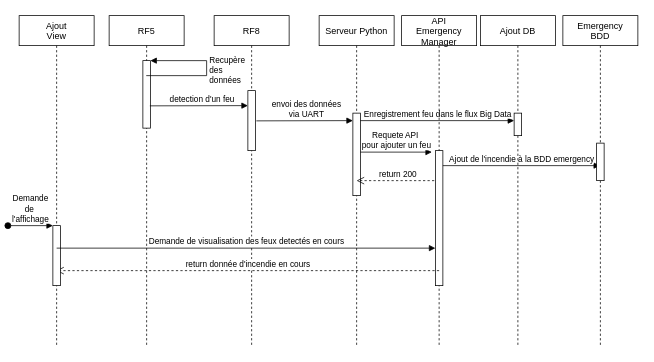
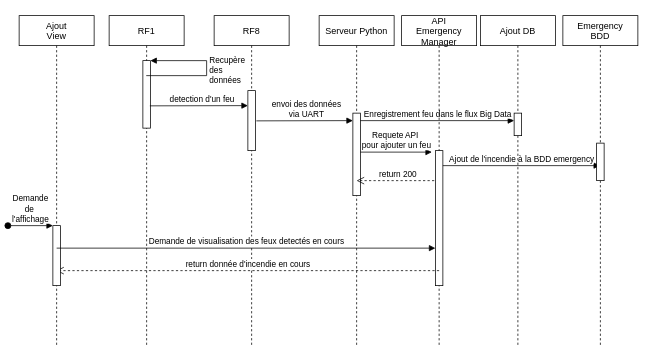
  <mxCell id="0" />
  <mxCell id="1" parent="0" />
- <mxCell id="2" value="RF5" style="shape=umlLifeline;perimeter=lifelinePerimeter;container=1;collapsible=0;recursiveResize=0;rounded=0;shadow=0;strokeWidth=1;" parent="1" vertex="1"><mxGeometry x="140" y="20" width="100" height="440" as="geometry" /></mxCell>
+ <mxCell id="2" value="RF1" style="shape=umlLifeline;perimeter=lifelinePerimeter;container=1;collapsible=0;recursiveResize=0;rounded=0;shadow=0;strokeWidth=1;" parent="1" vertex="1"><mxGeometry x="140" y="20" width="100" height="440" as="geometry" /></mxCell>
  <mxCell id="3" value="" style="html=1;points=[];perimeter=orthogonalPerimeter;" vertex="1" parent="2"><mxGeometry x="45" y="60" width="10" height="90" as="geometry" /></mxCell>
  <mxCell id="4" value="Recupère&lt;br&gt;des&amp;nbsp;&lt;br&gt;données" style="edgeStyle=orthogonalEdgeStyle;html=1;align=left;spacingLeft=2;endArrow=block;rounded=0;entryX=1;entryY=0;" edge="1" target="3" parent="2" source="2"><mxGeometry relative="1" as="geometry"><mxPoint x="100" y="80" as="sourcePoint" /><Array as="points"><mxPoint x="130" y="80" /><mxPoint x="130" y="60" /></Array></mxGeometry></mxCell>
  <mxCell id="5" value="RF8" style="shape=umlLifeline;perimeter=lifelinePerimeter;container=1;collapsible=0;recursiveResize=0;rounded=0;shadow=0;strokeWidth=1;" parent="1" vertex="1"><mxGeometry x="280" y="20" width="100" height="440" as="geometry" /></mxCell>
  <mxCell id="6" value="" style="points=[];perimeter=orthogonalPerimeter;rounded=0;shadow=0;strokeWidth=1;" parent="5" vertex="1"><mxGeometry x="45" y="100" width="10" height="80" as="geometry" /></mxCell>
  <mxCell id="7" value="detection d'un feu" style="verticalAlign=bottom;endArrow=block;shadow=0;strokeWidth=1;exitX=0.933;exitY=0.67;exitDx=0;exitDy=0;exitPerimeter=0;" parent="1" source="3" edge="1"><mxGeometry x="0.077" relative="1" as="geometry"><mxPoint x="195" y="225" as="sourcePoint" /><mxPoint x="325" y="140" as="targetPoint" /><mxPoint as="offset" /></mxGeometry></mxCell>
  <mxCell id="8" value="Serveur Python" style="shape=umlLifeline;perimeter=lifelinePerimeter;container=1;collapsible=0;recursiveResize=0;rounded=0;shadow=0;strokeWidth=1;" vertex="1" parent="1"><mxGeometry x="420" y="20" width="100" height="440" as="geometry" /></mxCell>
  <mxCell id="9" value="" style="points=[];perimeter=orthogonalPerimeter;rounded=0;shadow=0;strokeWidth=1;" vertex="1" parent="8"><mxGeometry x="45" y="130" width="10" height="110" as="geometry" /></mxCell>
  <mxCell id="10" value="" style="html=1;verticalAlign=bottom;endArrow=block;rounded=0;" edge="1" parent="8" source="9" target="8"><mxGeometry width="80" relative="1" as="geometry"><mxPoint x="55" y="170" as="sourcePoint" /><mxPoint x="135" y="170" as="targetPoint" /></mxGeometry></mxCell>
  <mxCell id="11" value="Enregistrement feu dans le flux Big Data" style="html=1;verticalAlign=bottom;endArrow=block;rounded=0;" edge="1" parent="8" target="24"><mxGeometry width="80" relative="1" as="geometry"><mxPoint x="55" y="140" as="sourcePoint" /><mxPoint x="135" y="140" as="targetPoint" /></mxGeometry></mxCell>
  <mxCell id="12" value="return 200" style="html=1;verticalAlign=bottom;endArrow=open;dashed=1;endSize=8;rounded=0;" edge="1" parent="8" source="13"><mxGeometry relative="1" as="geometry"><mxPoint x="130" y="220" as="sourcePoint" /><mxPoint x="50" y="220" as="targetPoint" /></mxGeometry></mxCell>
  <mxCell id="13" value="API&#10;Emergency&#10;Manager" style="shape=umlLifeline;perimeter=lifelinePerimeter;container=1;collapsible=0;recursiveResize=0;rounded=0;shadow=0;strokeWidth=1;" vertex="1" parent="1"><mxGeometry x="530" y="20" width="100" height="440" as="geometry" /></mxCell>
  <mxCell id="14" value="" style="points=[];perimeter=orthogonalPerimeter;rounded=0;shadow=0;strokeWidth=1;" vertex="1" parent="13"><mxGeometry x="45" y="180" width="10" height="180" as="geometry" /></mxCell>
  <mxCell id="15" value="Ajout de l'incendie à la BDD emergency" style="html=1;verticalAlign=bottom;endArrow=block;rounded=0;" edge="1" parent="13" target="21"><mxGeometry width="80" relative="1" as="geometry"><mxPoint x="55" y="200" as="sourcePoint" /><mxPoint x="135" y="200" as="targetPoint" /></mxGeometry></mxCell>
  <mxCell id="16" value="return donnée d'incendie en cours" style="html=1;verticalAlign=bottom;endArrow=open;dashed=1;endSize=8;rounded=0;" edge="1" parent="13" target="17"><mxGeometry relative="1" as="geometry"><mxPoint x="50" y="340" as="sourcePoint" /><mxPoint x="20" y="340" as="targetPoint" /></mxGeometry></mxCell>
  <mxCell id="17" value="Ajout&#10;View" style="shape=umlLifeline;perimeter=lifelinePerimeter;container=1;collapsible=0;recursiveResize=0;rounded=0;shadow=0;strokeWidth=1;" vertex="1" parent="1"><mxGeometry x="20" y="20" width="100" height="440" as="geometry" /></mxCell>
  <mxCell id="18" value="" style="html=1;points=[];perimeter=orthogonalPerimeter;" vertex="1" parent="17"><mxGeometry x="45" y="280" width="10" height="80" as="geometry" /></mxCell>
  <mxCell id="19" value="Demande&lt;br&gt;de&amp;nbsp;&lt;br&gt;l'affichage" style="html=1;verticalAlign=bottom;startArrow=oval;endArrow=block;startSize=8;rounded=0;" edge="1" target="18" parent="17"><mxGeometry relative="1" as="geometry"><mxPoint x="-15" y="280" as="sourcePoint" /></mxGeometry></mxCell>
  <mxCell id="20" value="Demande de visualisation des feux detectés en cours" style="html=1;verticalAlign=bottom;endArrow=block;rounded=0;" edge="1" parent="17" target="14"><mxGeometry width="80" relative="1" as="geometry"><mxPoint x="50" y="310" as="sourcePoint" /><mxPoint x="130" y="310" as="targetPoint" /></mxGeometry></mxCell>
  <mxCell id="21" value="Emergency&#10;BDD" style="shape=umlLifeline;perimeter=lifelinePerimeter;container=1;collapsible=0;recursiveResize=0;rounded=0;shadow=0;strokeWidth=1;" vertex="1" parent="1"><mxGeometry x="745" y="20" width="100" height="440" as="geometry" /></mxCell>
  <mxCell id="22" value="" style="points=[];perimeter=orthogonalPerimeter;rounded=0;shadow=0;strokeWidth=1;" vertex="1" parent="21"><mxGeometry x="45" y="170" width="10" height="50" as="geometry" /></mxCell>
  <mxCell id="23" value="Ajout DB" style="shape=umlLifeline;perimeter=lifelinePerimeter;container=1;collapsible=0;recursiveResize=0;rounded=0;shadow=0;strokeWidth=1;" vertex="1" parent="1"><mxGeometry x="635" y="20" width="100" height="440" as="geometry" /></mxCell>
  <mxCell id="24" value="" style="points=[];perimeter=orthogonalPerimeter;rounded=0;shadow=0;strokeWidth=1;" vertex="1" parent="23"><mxGeometry x="45" y="130" width="10" height="30" as="geometry" /></mxCell>
  <mxCell id="25" value="envoi des données &lt;br&gt;via UART" style="html=1;verticalAlign=bottom;endArrow=block;rounded=0;exitX=1.133;exitY=0.504;exitDx=0;exitDy=0;exitPerimeter=0;" edge="1" parent="1" source="6"><mxGeometry x="0.041" width="80" relative="1" as="geometry"><mxPoint x="335" y="120" as="sourcePoint" /><mxPoint x="465" y="160" as="targetPoint" /><mxPoint as="offset" /></mxGeometry></mxCell>
  <mxCell id="26" value="Requete API&amp;nbsp;&lt;br&gt;pour ajouter un feu" style="html=1;verticalAlign=bottom;endArrow=block;rounded=0;entryX=-0.467;entryY=0.011;entryDx=0;entryDy=0;entryPerimeter=0;" edge="1" parent="1" source="9" target="14"><mxGeometry width="80" relative="1" as="geometry"><mxPoint x="475" y="171" as="sourcePoint" /><mxPoint x="545" y="170" as="targetPoint" /></mxGeometry></mxCell>
